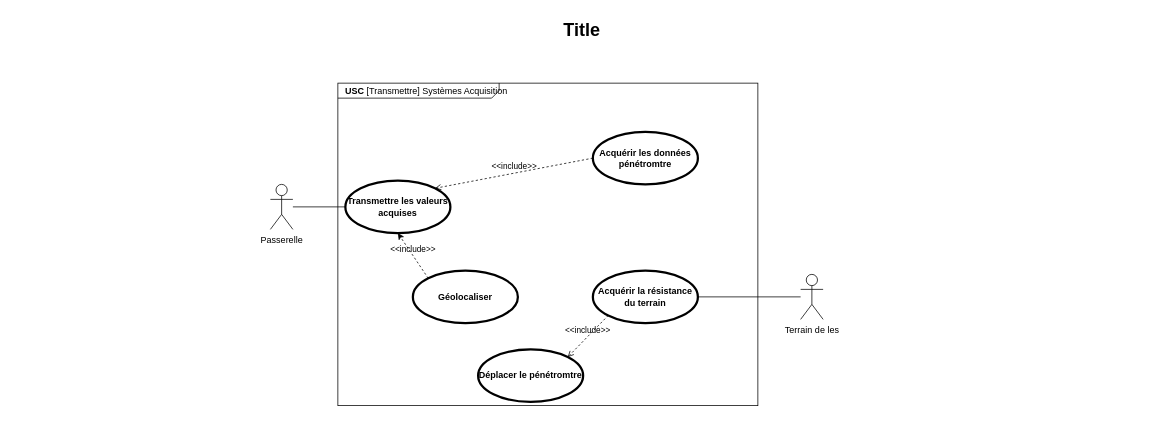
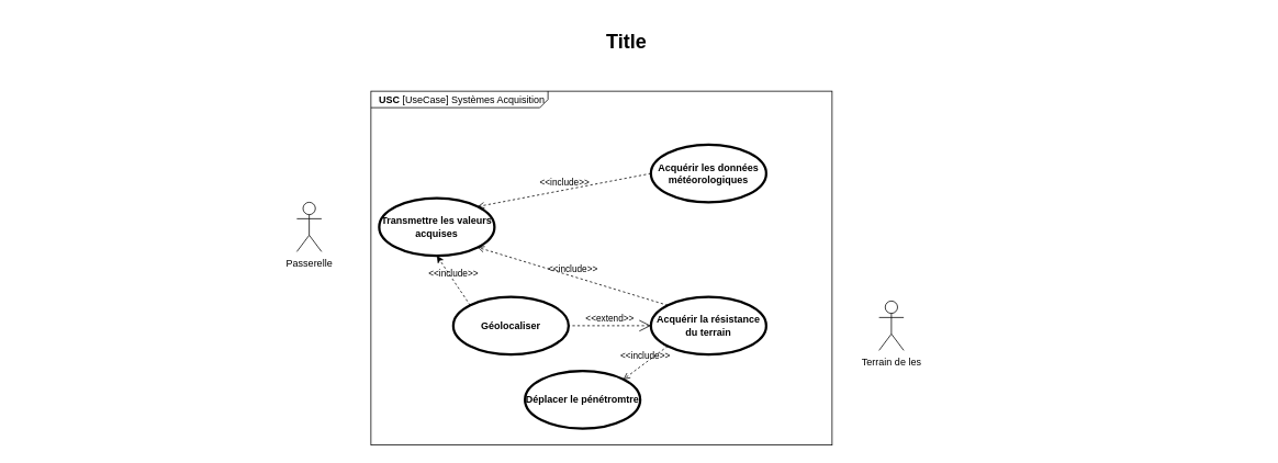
  <mxCell id="0" style=";html=1;" />
  <mxCell id="1" style=";html=1;" parent="0" />
- <mxCell id="2" value="Title" style="text;strokeColor=none;fillColor=none;html=1;fontSize=24;fontStyle=1;verticalAlign=middle;align=center;" parent="1" vertex="1"><mxGeometry x="20" y="20" width="1510" height="40" as="geometry" /></mxCell>
- <mxCell id="3" value="&lt;p style=&quot;margin: 0px ; margin-top: 4px ; margin-left: 10px ; text-align: left&quot;&gt;&lt;b&gt;USC&lt;/b&gt; [Transmettre] Systèmes Acquisition&lt;/p&gt;" style="html=1;strokeWidth=1;shape=mxgraph.sysml.package;html=1;overflow=fill;whiteSpace=wrap;fillColor=none;gradientColor=none;fontSize=12;align=center;labelX=215.35;" parent="1" vertex="1"><mxGeometry x="450" y="110" width="560" height="430" as="geometry" /></mxCell>
- <mxCell id="4" value="Acquérir les données pénétromtre" style="shape=ellipse;html=1;strokeWidth=3;fontStyle=1;whiteSpace=wrap;align=center;perimeter=ellipsePerimeter;" parent="1" vertex="1"><mxGeometry x="790" y="175" width="140" height="70" as="geometry" /></mxCell>
+ <mxCell id="2" value="Title" style="text;strokeColor=none;fillColor=none;html=1;fontSize=24;fontStyle=1;verticalAlign=middle;align=center;" parent="1" vertex="1"><mxGeometry x="5" y="30" width="1510" height="40" as="geometry" /></mxCell>
+ <mxCell id="3" value="&lt;p style=&quot;margin: 0px ; margin-top: 4px ; margin-left: 10px ; text-align: left&quot;&gt;&lt;b&gt;USC&lt;/b&gt; [UseCase] Systèmes Acquisition&lt;/p&gt;" style="html=1;strokeWidth=1;shape=mxgraph.sysml.package;html=1;overflow=fill;whiteSpace=wrap;fillColor=none;gradientColor=none;fontSize=12;align=center;labelX=215.35;" parent="1" vertex="1"><mxGeometry x="450" y="110" width="560" height="430" as="geometry" /></mxCell>
+ <mxCell id="4" value="Acquérir les données météorologiques" style="shape=ellipse;html=1;strokeWidth=3;fontStyle=1;whiteSpace=wrap;align=center;perimeter=ellipsePerimeter;" parent="1" vertex="1"><mxGeometry x="790" y="175" width="140" height="70" as="geometry" /></mxCell>
  <mxCell id="5" value="Acquérir la résistance du terrain" style="shape=ellipse;html=1;strokeWidth=3;fontStyle=1;whiteSpace=wrap;align=center;perimeter=ellipsePerimeter;" parent="1" vertex="1"><mxGeometry x="790" y="360" width="140" height="70" as="geometry" /></mxCell>
- <mxCell id="6" value="Déplacer le pénétromtre" style="shape=ellipse;html=1;strokeWidth=3;fontStyle=1;whiteSpace=wrap;align=center;perimeter=ellipsePerimeter;" parent="1" vertex="1"><mxGeometry x="637" y="465" width="140" height="70" as="geometry" /></mxCell>
+ <mxCell id="6" value="Déplacer le pénétromtre" style="shape=ellipse;html=1;strokeWidth=3;fontStyle=1;whiteSpace=wrap;align=center;perimeter=ellipsePerimeter;" parent="1" vertex="1"><mxGeometry x="637" y="450" width="140" height="70" as="geometry" /></mxCell>
  <mxCell id="7" value="Géolocaliser" style="shape=ellipse;html=1;strokeWidth=3;fontStyle=1;whiteSpace=wrap;align=center;perimeter=ellipsePerimeter;" parent="1" vertex="1"><mxGeometry x="550" y="360" width="140" height="70" as="geometry" /></mxCell>
  <mxCell id="8" value="Transmettre les valeurs acquises" style="shape=ellipse;html=1;strokeWidth=3;fontStyle=1;whiteSpace=wrap;align=center;perimeter=ellipsePerimeter;" parent="1" vertex="1"><mxGeometry x="460" y="240" width="140" height="70" as="geometry" /></mxCell>
  <mxCell id="9" value="Terrain de les&lt;div&gt;&lt;br&gt;&lt;/div&gt;" style="shape=umlActor;html=1;verticalLabelPosition=bottom;verticalAlign=top;align=center;" parent="1" vertex="1"><mxGeometry x="1067" y="365" width="30" height="60" as="geometry" /></mxCell>
- <mxCell id="10" value="" style="edgeStyle=none;html=1;endArrow=none;verticalAlign=bottom;rounded=0;entryX=1;entryY=0.5;entryDx=0;entryDy=0;" parent="1" source="9" target="5" edge="1"><mxGeometry width="160" relative="1" as="geometry"><mxPoint x="907" y="240" as="sourcePoint" /><mxPoint x="1067" y="240" as="targetPoint" /></mxGeometry></mxCell>
  <mxCell id="11" value="Passerelle" style="shape=umlActor;html=1;verticalLabelPosition=bottom;verticalAlign=top;align=center;" parent="1" vertex="1"><mxGeometry x="360" y="245" width="30" height="60" as="geometry" /></mxCell>
  <mxCell id="12" style="edgeStyle=orthogonalEdgeStyle;rounded=0;orthogonalLoop=1;jettySize=auto;html=1;exitX=0.5;exitY=1;exitDx=0;exitDy=0;" parent="1" source="8" target="8" edge="1"><mxGeometry relative="1" as="geometry" /></mxCell>
- <mxCell id="13" value="" style="edgeStyle=none;html=1;endArrow=none;verticalAlign=bottom;rounded=0;exitX=0;exitY=0.5;exitDx=0;exitDy=0;" parent="1" source="8" target="11" edge="1"><mxGeometry width="160" relative="1" as="geometry"><mxPoint x="1077" y="405" as="sourcePoint" /><mxPoint x="940" y="405" as="targetPoint" /></mxGeometry></mxCell>
+ <mxCell id="14" value="&amp;lt;&amp;lt;include&amp;gt;&amp;gt;" style="edgeStyle=none;html=1;endArrow=open;verticalAlign=bottom;dashed=1;labelBackgroundColor=none;rounded=0;exitX=0;exitY=0;exitDx=0;exitDy=0;entryX=1;entryY=1;entryDx=0;entryDy=0;" parent="1" source="5" target="8" edge="1"><mxGeometry width="160" relative="1" as="geometry"><mxPoint x="640" y="280" as="sourcePoint" /><mxPoint x="800" y="280" as="targetPoint" /></mxGeometry></mxCell>
  <mxCell id="15" value="&amp;lt;&amp;lt;include&amp;gt;&amp;gt;" style="edgeStyle=none;html=1;endArrow=open;verticalAlign=bottom;dashed=1;labelBackgroundColor=none;rounded=0;exitX=0;exitY=0.5;exitDx=0;exitDy=0;entryX=1;entryY=0;entryDx=0;entryDy=0;" parent="1" source="4" target="8" edge="1"><mxGeometry width="160" relative="1" as="geometry"><mxPoint x="820" y="381" as="sourcePoint" /><mxPoint x="590" y="309" as="targetPoint" /></mxGeometry></mxCell>
  <mxCell id="16" value="&amp;lt;&amp;lt;include&amp;gt;&amp;gt;" style="edgeStyle=none;html=1;endArrow=classic;verticalAlign=bottom;dashed=1;labelBackgroundColor=none;rounded=0;exitX=0;exitY=0;exitDx=0;exitDy=0;entryX=0.5;entryY=1;entryDx=0;entryDy=0;" parent="1" source="7" target="8" edge="1"><mxGeometry width="160" relative="1" as="geometry"><mxPoint x="830" y="391" as="sourcePoint" /><mxPoint x="600" y="319" as="targetPoint" /></mxGeometry></mxCell>
  <mxCell id="17" value="&amp;lt;&amp;lt;include&amp;gt;&amp;gt;" style="edgeStyle=none;html=1;endArrow=open;verticalAlign=bottom;dashed=1;labelBackgroundColor=none;rounded=0;exitX=0;exitY=1;exitDx=0;exitDy=0;entryX=1;entryY=0;entryDx=0;entryDy=0;" parent="1" source="5" target="6" edge="1"><mxGeometry width="160" relative="1" as="geometry"><mxPoint x="840" y="401" as="sourcePoint" /><mxPoint x="610" y="329" as="targetPoint" /></mxGeometry></mxCell>
+ <mxCell id="18" value="&amp;lt;&amp;lt;extend&amp;gt;&amp;gt;" style="edgeStyle=none;html=1;startArrow=open;endArrow=none;startSize=12;verticalAlign=bottom;dashed=1;labelBackgroundColor=none;rounded=0;exitX=0;exitY=0.5;exitDx=0;exitDy=0;entryX=1;entryY=0.5;entryDx=0;entryDy=0;" parent="1" source="5" target="7" edge="1"><mxGeometry width="160" relative="1" as="geometry"><mxPoint x="640" y="280" as="sourcePoint" /><mxPoint x="800" y="280" as="targetPoint" /></mxGeometry></mxCell>
